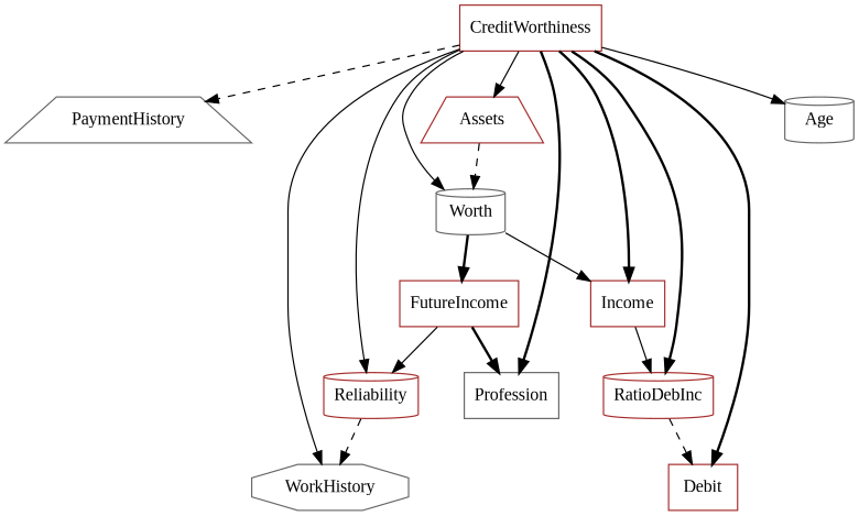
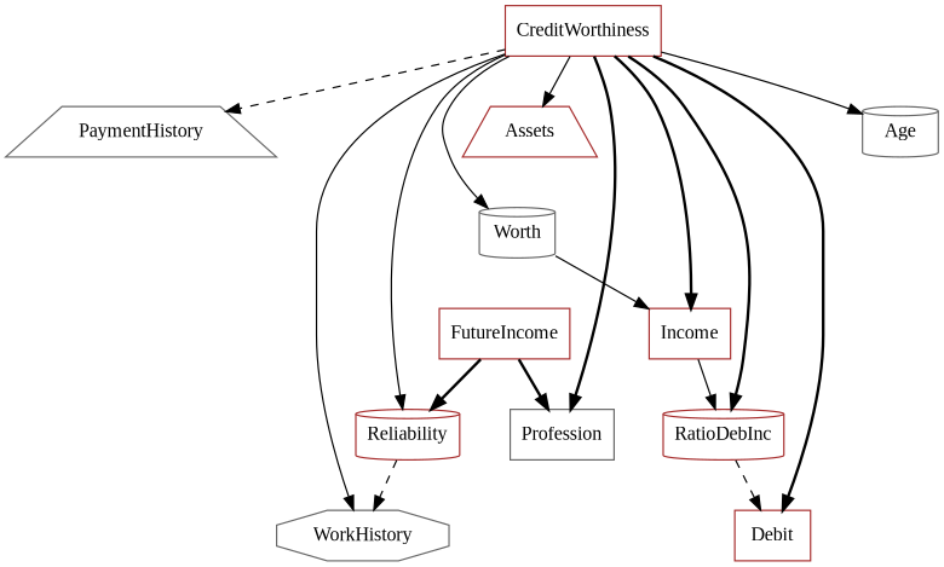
  digraph {
    fontname="Liberation Serif"
    node [color=brown fontname="Liberation Serif" shape=box]
    edge [fontname="Liberation Serif" style=solid]
    PaymentHistory [color=gray40 shape=trapezium]
    CreditWorthiness
    Reliability [shape=cylinder]
    WorkHistory [color=gray40 shape=octagon]
    Debit
    RatioDebInc [shape=cylinder]
    Income
    Worth [color=gray40 shape=cylinder]
    Assets [shape=trapezium]
    Profession [color=gray40]
    Age [color=gray40 shape=cylinder]
    FutureIncome
    CreditWorthiness -> PaymentHistory [style=dashed]
    CreditWorthiness -> Reliability
    CreditWorthiness -> WorkHistory
    CreditWorthiness -> Debit [style=bold]
    CreditWorthiness -> RatioDebInc [style=bold]
    CreditWorthiness -> Income [style=bold]
    CreditWorthiness -> Worth
    CreditWorthiness -> Assets
    CreditWorthiness -> Profession [style=bold]
    CreditWorthiness -> Age
    Reliability -> WorkHistory [style=dashed]
    RatioDebInc -> Debit [style=dashed]
    Income -> RatioDebInc
    Worth -> Income
-   Worth -> FutureIncome [style=bold]
-   Assets -> Worth [style=dashed]
-   FutureIncome -> Reliability
+   FutureIncome -> Reliability [style=bold]
    FutureIncome -> Profession [style=bold]
  }
